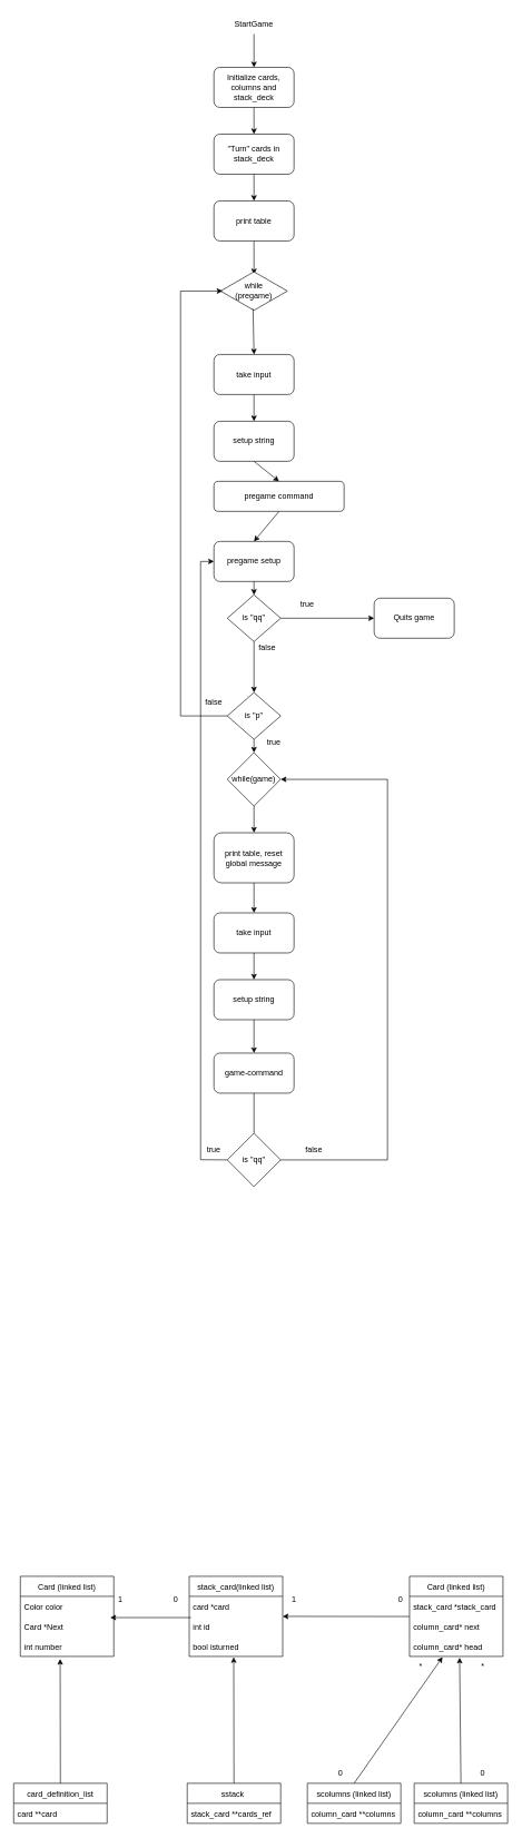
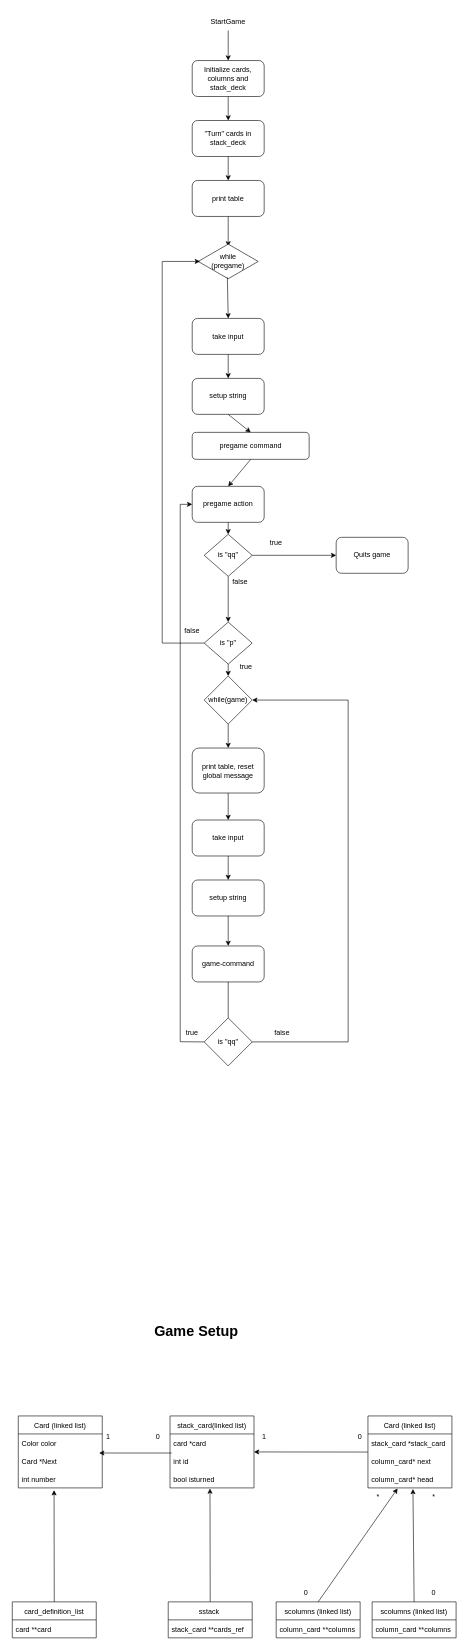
  <mxCell id="0" />
  <mxCell id="1" parent="0" />
  <mxCell id="2" value="StartGame" style="text;html=1;strokeColor=none;fillColor=none;align=center;verticalAlign=middle;whiteSpace=wrap;rounded=0;" parent="1" vertex="1"><mxGeometry x="350" y="20" width="60" height="30" as="geometry" /></mxCell>
  <mxCell id="3" value="" style="endArrow=classic;html=1;rounded=0;exitX=0.5;exitY=1;exitDx=0;exitDy=0;" parent="1" source="2" edge="1"><mxGeometry width="50" height="50" relative="1" as="geometry"><mxPoint x="370" y="250" as="sourcePoint" /><mxPoint x="380" y="100" as="targetPoint" /></mxGeometry></mxCell>
  <mxCell id="4" value="Initialize cards, columns and stack_deck" style="rounded=1;whiteSpace=wrap;html=1;" parent="1" vertex="1"><mxGeometry x="320" y="100" width="120" height="60" as="geometry" /></mxCell>
  <mxCell id="5" value="&quot;Turn&quot; cards in stack_deck" style="rounded=1;whiteSpace=wrap;html=1;" parent="1" vertex="1"><mxGeometry x="320" y="200" width="120" height="60" as="geometry" /></mxCell>
  <mxCell id="6" value="" style="endArrow=classic;html=1;rounded=0;exitX=0.5;exitY=1;exitDx=0;exitDy=0;entryX=0.5;entryY=0;entryDx=0;entryDy=0;" parent="1" source="4" target="5" edge="1"><mxGeometry width="50" height="50" relative="1" as="geometry"><mxPoint x="370" y="230" as="sourcePoint" /><mxPoint x="420" y="180" as="targetPoint" /></mxGeometry></mxCell>
  <mxCell id="7" value="" style="endArrow=classic;html=1;rounded=0;exitX=0.5;exitY=1;exitDx=0;exitDy=0;" parent="1" source="5" edge="1"><mxGeometry width="50" height="50" relative="1" as="geometry"><mxPoint x="370" y="330" as="sourcePoint" /><mxPoint x="380" y="300" as="targetPoint" /></mxGeometry></mxCell>
  <mxCell id="8" value="print table" style="rounded=1;whiteSpace=wrap;html=1;" parent="1" vertex="1"><mxGeometry x="320" y="300" width="120" height="60" as="geometry" /></mxCell>
  <mxCell id="9" value="" style="endArrow=classic;html=1;rounded=0;exitX=0.5;exitY=1;exitDx=0;exitDy=0;" parent="1" source="8" edge="1"><mxGeometry width="50" height="50" relative="1" as="geometry"><mxPoint x="370" y="430" as="sourcePoint" /><mxPoint x="380" y="410" as="targetPoint" /></mxGeometry></mxCell>
  <mxCell id="10" value="while&lt;br&gt;(pregame)" style="html=1;whiteSpace=wrap;aspect=fixed;shape=isoRectangle;" parent="1" vertex="1"><mxGeometry x="330" y="405" width="100" height="60" as="geometry" /></mxCell>
  <mxCell id="11" value="take input" style="rounded=1;whiteSpace=wrap;html=1;" parent="1" vertex="1"><mxGeometry x="320" y="530" width="120" height="60" as="geometry" /></mxCell>
  <mxCell id="12" value="" style="endArrow=classic;html=1;rounded=0;exitX=0.486;exitY=0.943;exitDx=0;exitDy=0;exitPerimeter=0;" parent="1" source="10" edge="1"><mxGeometry width="50" height="50" relative="1" as="geometry"><mxPoint x="330" y="650" as="sourcePoint" /><mxPoint x="380" y="530" as="targetPoint" /></mxGeometry></mxCell>
  <mxCell id="13" value="is &quot;p&quot;" style="rhombus;whiteSpace=wrap;html=1;" parent="1" vertex="1"><mxGeometry x="340" y="1036.35" width="80" height="70" as="geometry" /></mxCell>
  <mxCell id="14" value="true" style="text;html=1;strokeColor=none;fillColor=none;align=center;verticalAlign=middle;whiteSpace=wrap;rounded=0;" parent="1" vertex="1"><mxGeometry x="430" y="890" width="60" height="30" as="geometry" /></mxCell>
  <mxCell id="15" value="false" style="text;html=1;strokeColor=none;fillColor=none;align=center;verticalAlign=middle;whiteSpace=wrap;rounded=0;" parent="1" vertex="1"><mxGeometry x="370" y="955" width="60" height="30" as="geometry" /></mxCell>
  <mxCell id="16" value="pregame command" style="rounded=1;whiteSpace=wrap;html=1;" parent="1" vertex="1"><mxGeometry x="320" y="720" width="195" height="45" as="geometry" /></mxCell>
  <mxCell id="17" value="print table, reset global message" style="rounded=1;whiteSpace=wrap;html=1;" parent="1" vertex="1"><mxGeometry x="320" y="1246.35" width="120" height="75" as="geometry" /></mxCell>
  <mxCell id="18" value="" style="endArrow=classic;html=1;rounded=0;exitX=0.5;exitY=1;exitDx=0;exitDy=0;entryX=0.5;entryY=0;entryDx=0;entryDy=0;" parent="1" source="17" edge="1" target="19"><mxGeometry width="50" height="50" relative="1" as="geometry"><mxPoint x="320" y="1206.35" as="sourcePoint" /><mxPoint x="379.56" y="1323.05" as="targetPoint" /></mxGeometry></mxCell>
  <mxCell id="19" value="take input" style="rounded=1;whiteSpace=wrap;html=1;" parent="1" vertex="1"><mxGeometry x="320" y="1366.35" width="120" height="60" as="geometry" /></mxCell>
  <mxCell id="20" value="" style="endArrow=classic;html=1;rounded=0;exitX=0.5;exitY=1;exitDx=0;exitDy=0;entryX=0.5;entryY=0;entryDx=0;entryDy=0;" parent="1" source="19" edge="1" target="21"><mxGeometry width="50" height="50" relative="1" as="geometry"><mxPoint x="380" y="1426.35" as="sourcePoint" /><mxPoint x="380" y="1436.35" as="targetPoint" /></mxGeometry></mxCell>
  <mxCell id="21" value="setup string" style="rounded=1;whiteSpace=wrap;html=1;" parent="1" vertex="1"><mxGeometry x="320" y="1466.35" width="120" height="60" as="geometry" /></mxCell>
  <mxCell id="22" value="" style="endArrow=classic;html=1;rounded=0;exitX=0.5;exitY=1;exitDx=0;exitDy=0;entryX=0.5;entryY=0;entryDx=0;entryDy=0;" parent="1" source="21" edge="1" target="23"><mxGeometry width="50" height="50" relative="1" as="geometry"><mxPoint x="380" y="1426.35" as="sourcePoint" /><mxPoint x="380" y="1536.35" as="targetPoint" /></mxGeometry></mxCell>
  <mxCell id="23" value="game-command" style="rounded=1;whiteSpace=wrap;html=1;" parent="1" vertex="1"><mxGeometry x="320" y="1576.35" width="120" height="60" as="geometry" /></mxCell>
  <mxCell id="24" value="while(game)" style="rhombus;whiteSpace=wrap;html=1;" parent="1" vertex="1"><mxGeometry x="340" y="1126.35" width="80" height="80" as="geometry" /></mxCell>
  <mxCell id="25" value="" style="endArrow=classic;html=1;rounded=0;entryX=1;entryY=0.5;entryDx=0;entryDy=0;exitX=1;exitY=0.5;exitDx=0;exitDy=0;" parent="1" source="35" target="24" edge="1"><mxGeometry width="50" height="50" relative="1" as="geometry"><mxPoint x="580" y="1696.35" as="sourcePoint" /><mxPoint x="570" y="1126.35" as="targetPoint" /><Array as="points"><mxPoint x="580" y="1736.35" /><mxPoint x="580" y="1166.35" /></Array></mxGeometry></mxCell>
  <mxCell id="26" value="" style="endArrow=classic;html=1;rounded=0;exitX=0.5;exitY=1;exitDx=0;exitDy=0;entryX=0.5;entryY=0;entryDx=0;entryDy=0;" parent="1" source="24" target="17" edge="1"><mxGeometry width="50" height="50" relative="1" as="geometry"><mxPoint x="380" y="1286.35" as="sourcePoint" /><mxPoint x="430" y="1236.35" as="targetPoint" /></mxGeometry></mxCell>
  <mxCell id="27" value="setup string" style="rounded=1;whiteSpace=wrap;html=1;" parent="1" vertex="1"><mxGeometry x="320" y="630" width="120" height="60" as="geometry" /></mxCell>
  <mxCell id="28" value="" style="endArrow=classic;html=1;rounded=0;exitX=0.5;exitY=1;exitDx=0;exitDy=0;entryX=0.5;entryY=0;entryDx=0;entryDy=0;" parent="1" source="11" target="27" edge="1"><mxGeometry width="50" height="50" relative="1" as="geometry"><mxPoint x="370" y="790" as="sourcePoint" /><mxPoint x="420" y="740" as="targetPoint" /></mxGeometry></mxCell>
  <mxCell id="29" value="" style="endArrow=classic;html=1;rounded=0;exitX=0.5;exitY=1;exitDx=0;exitDy=0;entryX=0.5;entryY=0;entryDx=0;entryDy=0;" parent="1" source="27" target="16" edge="1"><mxGeometry width="50" height="50" relative="1" as="geometry"><mxPoint x="390" y="600" as="sourcePoint" /><mxPoint x="390" y="640" as="targetPoint" /></mxGeometry></mxCell>
  <mxCell id="30" value="" style="endArrow=classic;html=1;rounded=0;exitX=0;exitY=0.5;exitDx=0;exitDy=0;entryX=0.029;entryY=0.5;entryDx=0;entryDy=0;entryPerimeter=0;" parent="1" source="13" target="10" edge="1"><mxGeometry width="50" height="50" relative="1" as="geometry"><mxPoint x="370" y="836.35" as="sourcePoint" /><mxPoint x="348.25" y="480" as="targetPoint" /><Array as="points"><mxPoint x="270" y="1071.35" /><mxPoint x="270" y="435" /></Array></mxGeometry></mxCell>
- <mxCell id="31" value="pregame setup" style="rounded=1;whiteSpace=wrap;html=1;" parent="1" vertex="1"><mxGeometry x="320" y="810" width="120" height="60" as="geometry" /></mxCell>
+ <mxCell id="31" value="pregame action" style="rounded=1;whiteSpace=wrap;html=1;" parent="1" vertex="1"><mxGeometry x="320" y="810" width="120" height="60" as="geometry" /></mxCell>
  <mxCell id="32" value="" style="endArrow=classic;html=1;rounded=0;exitX=0.5;exitY=1;exitDx=0;exitDy=0;entryX=0.5;entryY=0;entryDx=0;entryDy=0;" parent="1" source="16" target="31" edge="1"><mxGeometry width="50" height="50" relative="1" as="geometry"><mxPoint x="370" y="910" as="sourcePoint" /><mxPoint x="420" y="860" as="targetPoint" /></mxGeometry></mxCell>
  <mxCell id="33" value="" style="endArrow=classic;html=1;rounded=0;exitX=0.5;exitY=1;exitDx=0;exitDy=0;entryX=0.5;entryY=0;entryDx=0;entryDy=0;" parent="1" source="31" target="39" edge="1"><mxGeometry width="50" height="50" relative="1" as="geometry"><mxPoint x="390" y="790" as="sourcePoint" /><mxPoint x="380" y="900" as="targetPoint" /></mxGeometry></mxCell>
  <mxCell id="34" value="" style="endArrow=classic;html=1;rounded=0;exitX=0.5;exitY=1;exitDx=0;exitDy=0;entryX=0.5;entryY=0;entryDx=0;entryDy=0;" parent="1" source="13" target="24" edge="1"><mxGeometry width="50" height="50" relative="1" as="geometry"><mxPoint x="370" y="1196.35" as="sourcePoint" /><mxPoint x="420" y="1146.35" as="targetPoint" /></mxGeometry></mxCell>
  <mxCell id="35" value="is &quot;qq&quot;" style="rhombus;whiteSpace=wrap;html=1;" parent="1" vertex="1"><mxGeometry x="340" y="1696.35" width="80" height="80" as="geometry" /></mxCell>
  <mxCell id="36" value="" style="endArrow=none;html=1;rounded=0;exitX=0.5;exitY=1;exitDx=0;exitDy=0;" edge="1" parent="1" source="23" target="35"><mxGeometry width="50" height="50" relative="1" as="geometry"><mxPoint x="440" y="1666.35" as="sourcePoint" /><mxPoint x="490" y="1616.35" as="targetPoint" /></mxGeometry></mxCell>
  <mxCell id="37" value="false" style="text;html=1;strokeColor=none;fillColor=none;align=center;verticalAlign=middle;whiteSpace=wrap;rounded=0;" vertex="1" parent="1"><mxGeometry x="440" y="1706.35" width="60" height="30" as="geometry" /></mxCell>
  <mxCell id="38" value="" style="endArrow=classic;html=1;rounded=0;exitX=0;exitY=0.5;exitDx=0;exitDy=0;entryX=0;entryY=0.5;entryDx=0;entryDy=0;" edge="1" parent="1" source="35" target="31"><mxGeometry width="50" height="50" relative="1" as="geometry"><mxPoint x="550" y="1550" as="sourcePoint" /><mxPoint x="300" y="820" as="targetPoint" /><Array as="points"><mxPoint x="300" y="1736" /><mxPoint x="300" y="840" /></Array></mxGeometry></mxCell>
  <mxCell id="39" value="is &quot;qq&quot;" style="rhombus;whiteSpace=wrap;html=1;" vertex="1" parent="1"><mxGeometry x="340" y="890" width="80" height="70" as="geometry" /></mxCell>
  <mxCell id="40" value="" style="endArrow=classic;html=1;rounded=0;exitX=0.5;exitY=1;exitDx=0;exitDy=0;entryX=0.5;entryY=0;entryDx=0;entryDy=0;" edge="1" parent="1" source="39" target="13"><mxGeometry width="50" height="50" relative="1" as="geometry"><mxPoint x="550" y="1050" as="sourcePoint" /><mxPoint x="600" y="1000" as="targetPoint" /></mxGeometry></mxCell>
  <mxCell id="41" value="" style="endArrow=classic;html=1;rounded=0;exitX=1;exitY=0.5;exitDx=0;exitDy=0;" edge="1" parent="1" source="39"><mxGeometry width="50" height="50" relative="1" as="geometry"><mxPoint x="550" y="750" as="sourcePoint" /><mxPoint x="560" y="925" as="targetPoint" /></mxGeometry></mxCell>
  <mxCell id="42" value="Quits game" style="rounded=1;whiteSpace=wrap;html=1;" vertex="1" parent="1"><mxGeometry x="560" y="895" width="120" height="60" as="geometry" /></mxCell>
  <mxCell id="43" value="true" style="text;html=1;strokeColor=none;fillColor=none;align=center;verticalAlign=middle;whiteSpace=wrap;rounded=0;" vertex="1" parent="1"><mxGeometry x="380" y="1096.35" width="60" height="30" as="geometry" /></mxCell>
  <mxCell id="44" value="false" style="text;html=1;strokeColor=none;fillColor=none;align=center;verticalAlign=middle;whiteSpace=wrap;rounded=0;" vertex="1" parent="1"><mxGeometry x="290" y="1036.35" width="60" height="30" as="geometry" /></mxCell>
  <mxCell id="45" value="true" style="text;html=1;strokeColor=none;fillColor=none;align=center;verticalAlign=middle;whiteSpace=wrap;rounded=0;" vertex="1" parent="1"><mxGeometry x="290" y="1706.35" width="60" height="30" as="geometry" /></mxCell>
  <mxCell id="46" value="Card (linked list)" style="swimlane;fontStyle=0;childLayout=stackLayout;horizontal=1;startSize=30;horizontalStack=0;resizeParent=1;resizeParentMax=0;resizeLast=0;collapsible=1;marginBottom=0;" vertex="1" parent="1"><mxGeometry x="30" y="2360" width="140" height="120" as="geometry" /></mxCell>
  <mxCell id="47" value="Color color" style="text;strokeColor=none;fillColor=none;align=left;verticalAlign=middle;spacingLeft=4;spacingRight=4;overflow=hidden;points=[[0,0.5],[1,0.5]];portConstraint=eastwest;rotatable=0;" vertex="1" parent="46"><mxGeometry y="30" width="140" height="30" as="geometry" /></mxCell>
  <mxCell id="48" value="Card *Next" style="text;strokeColor=none;fillColor=none;align=left;verticalAlign=middle;spacingLeft=4;spacingRight=4;overflow=hidden;points=[[0,0.5],[1,0.5]];portConstraint=eastwest;rotatable=0;" vertex="1" parent="46"><mxGeometry y="60" width="140" height="30" as="geometry" /></mxCell>
  <mxCell id="49" value="int number" style="text;strokeColor=none;fillColor=none;align=left;verticalAlign=middle;spacingLeft=4;spacingRight=4;overflow=hidden;points=[[0,0.5],[1,0.5]];portConstraint=eastwest;rotatable=0;" vertex="1" parent="46"><mxGeometry y="90" width="140" height="30" as="geometry" /></mxCell>
  <mxCell id="50" value="stack_card(linked list)" style="swimlane;fontStyle=0;childLayout=stackLayout;horizontal=1;startSize=30;horizontalStack=0;resizeParent=1;resizeParentMax=0;resizeLast=0;collapsible=1;marginBottom=0;" vertex="1" parent="1"><mxGeometry x="283" y="2360" width="140" height="120" as="geometry" /></mxCell>
  <mxCell id="51" value="card *card" style="text;strokeColor=none;fillColor=none;align=left;verticalAlign=middle;spacingLeft=4;spacingRight=4;overflow=hidden;points=[[0,0.5],[1,0.5]];portConstraint=eastwest;rotatable=0;" vertex="1" parent="50"><mxGeometry y="30" width="140" height="30" as="geometry" /></mxCell>
  <mxCell id="52" value="int id" style="text;strokeColor=none;fillColor=none;align=left;verticalAlign=middle;spacingLeft=4;spacingRight=4;overflow=hidden;points=[[0,0.5],[1,0.5]];portConstraint=eastwest;rotatable=0;" vertex="1" parent="50"><mxGeometry y="60" width="140" height="30" as="geometry" /></mxCell>
  <mxCell id="53" value="bool isturned" style="text;strokeColor=none;fillColor=none;align=left;verticalAlign=middle;spacingLeft=4;spacingRight=4;overflow=hidden;points=[[0,0.5],[1,0.5]];portConstraint=eastwest;rotatable=0;" vertex="1" parent="50"><mxGeometry y="90" width="140" height="30" as="geometry" /></mxCell>
  <mxCell id="54" value="" style="endArrow=classic;html=1;rounded=0;exitX=-0.001;exitY=1.007;exitDx=0;exitDy=0;entryX=1;entryY=0;entryDx=0;entryDy=0;entryPerimeter=0;exitPerimeter=0;" edge="1" parent="1" source="62" target="52"><mxGeometry width="50" height="50" relative="1" as="geometry"><mxPoint x="614.6" y="2385.03" as="sourcePoint" /><mxPoint x="443" y="2390" as="targetPoint" /></mxGeometry></mxCell>
  <mxCell id="55" value="1" style="text;html=1;strokeColor=none;fillColor=none;align=center;verticalAlign=middle;whiteSpace=wrap;rounded=0;" vertex="1" parent="1"><mxGeometry x="410" y="2380" width="60" height="30" as="geometry" /></mxCell>
  <mxCell id="56" value="0" style="text;html=1;strokeColor=none;fillColor=none;align=center;verticalAlign=middle;whiteSpace=wrap;rounded=0;" vertex="1" parent="1"><mxGeometry x="570" y="2380" width="60" height="30" as="geometry" /></mxCell>
  <mxCell id="57" value="1" style="text;html=1;strokeColor=none;fillColor=none;align=center;verticalAlign=middle;whiteSpace=wrap;rounded=0;" vertex="1" parent="1"><mxGeometry x="150" y="2380" width="60" height="30" as="geometry" /></mxCell>
  <mxCell id="58" value="0" style="text;html=1;strokeColor=none;fillColor=none;align=center;verticalAlign=middle;whiteSpace=wrap;rounded=0;" vertex="1" parent="1"><mxGeometry x="233" y="2380" width="60" height="30" as="geometry" /></mxCell>
  <mxCell id="59" value="" style="endArrow=classic;html=1;rounded=0;exitX=0.019;exitY=0.06;exitDx=0;exitDy=0;exitPerimeter=0;entryX=0.963;entryY=0.06;entryDx=0;entryDy=0;entryPerimeter=0;" edge="1" parent="1" source="52" target="48"><mxGeometry width="50" height="50" relative="1" as="geometry"><mxPoint x="423" y="2420" as="sourcePoint" /><mxPoint x="473" y="2370" as="targetPoint" /></mxGeometry></mxCell>
+ <mxCell id="60" value="&lt;h1&gt;Game Setup&lt;/h1&gt;" style="text;html=1;strokeColor=none;fillColor=none;spacing=5;spacingTop=-20;whiteSpace=wrap;overflow=hidden;rounded=0;" vertex="1" parent="1"><mxGeometry x="252" y="2200" width="190" height="120" as="geometry" /></mxCell>
  <mxCell id="61" value="Card (linked list)" style="swimlane;fontStyle=0;childLayout=stackLayout;horizontal=1;startSize=30;horizontalStack=0;resizeParent=1;resizeParentMax=0;resizeLast=0;collapsible=1;marginBottom=0;" vertex="1" parent="1"><mxGeometry x="613" y="2360" width="140" height="120" as="geometry" /></mxCell>
  <mxCell id="62" value="stack_card *stack_card" style="text;strokeColor=none;fillColor=none;align=left;verticalAlign=middle;spacingLeft=4;spacingRight=4;overflow=hidden;points=[[0,0.5],[1,0.5]];portConstraint=eastwest;rotatable=0;" vertex="1" parent="61"><mxGeometry y="30" width="140" height="30" as="geometry" /></mxCell>
  <mxCell id="63" value="column_card* next" style="text;strokeColor=none;fillColor=none;align=left;verticalAlign=middle;spacingLeft=4;spacingRight=4;overflow=hidden;points=[[0,0.5],[1,0.5]];portConstraint=eastwest;rotatable=0;" vertex="1" parent="61"><mxGeometry y="60" width="140" height="30" as="geometry" /></mxCell>
  <mxCell id="64" value="column_card* head" style="text;strokeColor=none;fillColor=none;align=left;verticalAlign=middle;spacingLeft=4;spacingRight=4;overflow=hidden;points=[[0,0.5],[1,0.5]];portConstraint=eastwest;rotatable=0;" vertex="1" parent="61"><mxGeometry y="90" width="140" height="30" as="geometry" /></mxCell>
  <mxCell id="65" value="scolumns (linked list)" style="swimlane;fontStyle=0;childLayout=stackLayout;horizontal=1;startSize=30;horizontalStack=0;resizeParent=1;resizeParentMax=0;resizeLast=0;collapsible=1;marginBottom=0;" vertex="1" parent="1"><mxGeometry x="620" y="2670" width="140" height="60" as="geometry" /></mxCell>
  <mxCell id="66" value="column_card **columns" style="text;strokeColor=none;fillColor=none;align=left;verticalAlign=middle;spacingLeft=4;spacingRight=4;overflow=hidden;points=[[0,0.5],[1,0.5]];portConstraint=eastwest;rotatable=0;" vertex="1" parent="65"><mxGeometry y="30" width="140" height="30" as="geometry" /></mxCell>
  <mxCell id="67" value="" style="endArrow=classic;html=1;rounded=0;entryX=0.536;entryY=1.06;entryDx=0;entryDy=0;entryPerimeter=0;exitX=0.5;exitY=0;exitDx=0;exitDy=0;" edge="1" parent="1" source="65" target="64"><mxGeometry width="50" height="50" relative="1" as="geometry"><mxPoint x="350" y="2600" as="sourcePoint" /><mxPoint x="400" y="2550" as="targetPoint" /></mxGeometry></mxCell>
  <mxCell id="68" value="0" style="text;html=1;strokeColor=none;fillColor=none;align=center;verticalAlign=middle;whiteSpace=wrap;rounded=0;" vertex="1" parent="1"><mxGeometry x="693" y="2640" width="60" height="30" as="geometry" /></mxCell>
  <mxCell id="69" value="*" style="text;html=1;strokeColor=none;fillColor=none;align=center;verticalAlign=middle;whiteSpace=wrap;rounded=0;" vertex="1" parent="1"><mxGeometry x="693" y="2480" width="60" height="30" as="geometry" /></mxCell>
  <mxCell id="70" value="sstack " style="swimlane;fontStyle=0;childLayout=stackLayout;horizontal=1;startSize=30;horizontalStack=0;resizeParent=1;resizeParentMax=0;resizeLast=0;collapsible=1;marginBottom=0;" vertex="1" parent="1"><mxGeometry x="280" y="2670" width="140" height="60" as="geometry" /></mxCell>
  <mxCell id="71" value="stack_card **cards_ref" style="text;strokeColor=none;fillColor=none;align=left;verticalAlign=middle;spacingLeft=4;spacingRight=4;overflow=hidden;points=[[0,0.5],[1,0.5]];portConstraint=eastwest;rotatable=0;" vertex="1" parent="70"><mxGeometry y="30" width="140" height="30" as="geometry" /></mxCell>
  <mxCell id="72" value="" style="endArrow=classic;html=1;rounded=0;entryX=0.476;entryY=1.033;entryDx=0;entryDy=0;entryPerimeter=0;exitX=0.5;exitY=0;exitDx=0;exitDy=0;" edge="1" parent="1" source="70" target="53"><mxGeometry width="50" height="50" relative="1" as="geometry"><mxPoint x="700" y="2680" as="sourcePoint" /><mxPoint x="698.04" y="2491.8" as="targetPoint" /></mxGeometry></mxCell>
  <mxCell id="73" value="scolumns (linked list)" style="swimlane;fontStyle=0;childLayout=stackLayout;horizontal=1;startSize=30;horizontalStack=0;resizeParent=1;resizeParentMax=0;resizeLast=0;collapsible=1;marginBottom=0;" vertex="1" parent="1"><mxGeometry x="460" y="2670" width="140" height="60" as="geometry" /></mxCell>
  <mxCell id="74" value="column_card **columns" style="text;strokeColor=none;fillColor=none;align=left;verticalAlign=middle;spacingLeft=4;spacingRight=4;overflow=hidden;points=[[0,0.5],[1,0.5]];portConstraint=eastwest;rotatable=0;" vertex="1" parent="73"><mxGeometry y="30" width="140" height="30" as="geometry" /></mxCell>
  <mxCell id="75" value="" style="endArrow=classic;html=1;rounded=0;entryX=0.353;entryY=1.033;entryDx=0;entryDy=0;entryPerimeter=0;exitX=0.5;exitY=0;exitDx=0;exitDy=0;" edge="1" parent="1" source="73" target="64"><mxGeometry width="50" height="50" relative="1" as="geometry"><mxPoint x="530.98" y="2658.2" as="sourcePoint" /><mxPoint x="529.02" y="2470" as="targetPoint" /></mxGeometry></mxCell>
  <mxCell id="76" value="0" style="text;html=1;strokeColor=none;fillColor=none;align=center;verticalAlign=middle;whiteSpace=wrap;rounded=0;" vertex="1" parent="1"><mxGeometry x="480" y="2640" width="60" height="30" as="geometry" /></mxCell>
  <mxCell id="77" value="*" style="text;html=1;strokeColor=none;fillColor=none;align=center;verticalAlign=middle;whiteSpace=wrap;rounded=0;" vertex="1" parent="1"><mxGeometry x="600" y="2480" width="60" height="30" as="geometry" /></mxCell>
  <mxCell id="78" value="card_definition_list" style="swimlane;fontStyle=0;childLayout=stackLayout;horizontal=1;startSize=30;horizontalStack=0;resizeParent=1;resizeParentMax=0;resizeLast=0;collapsible=1;marginBottom=0;" vertex="1" parent="1"><mxGeometry x="20" y="2670" width="140" height="60" as="geometry" /></mxCell>
  <mxCell id="79" value="card **card" style="text;strokeColor=none;fillColor=none;align=left;verticalAlign=middle;spacingLeft=4;spacingRight=4;overflow=hidden;points=[[0,0.5],[1,0.5]];portConstraint=eastwest;rotatable=0;" vertex="1" parent="78"><mxGeometry y="30" width="140" height="30" as="geometry" /></mxCell>
  <mxCell id="80" value="" style="endArrow=classic;html=1;rounded=0;entryX=0.426;entryY=1.127;entryDx=0;entryDy=0;entryPerimeter=0;exitX=0.5;exitY=0;exitDx=0;exitDy=0;" edge="1" parent="1" source="78" target="49"><mxGeometry width="50" height="50" relative="1" as="geometry"><mxPoint x="110.36" y="2689.01" as="sourcePoint" /><mxPoint x="110" y="2500" as="targetPoint" /></mxGeometry></mxCell>
